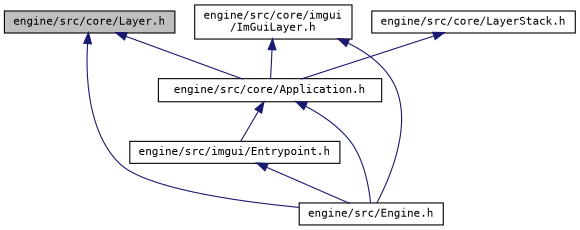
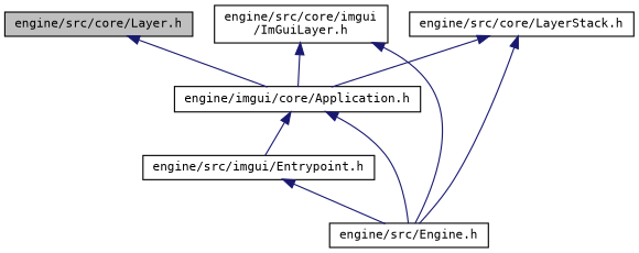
  digraph {
    fontname="DejaVu Sans Mono"
    node [color=black fillcolor=white fontname="DejaVu Sans Mono" fontsize=10 shape=record style=filled]
    edge [color=midnightblue dir=back fontname="DejaVu Sans Mono" fontsize=10 labelfontname=Helvetica labelfontsize=10 style=solid]
    n1 [fillcolor=grey75 fontcolor=black height=0.2 label="engine/src/core/Layer.h" width=0.4]
-   n2 [height=0.2 label="engine/src/core/Application.h" width=0.4]
+   n2 [height=0.2 label="engine/imgui/core/Application.h" width=0.4]
    n3 [height=0.2 label="engine/src/Engine.h" width=0.4]
    n4 [height=0.2 label="engine/src/imgui/Entrypoint.h" width=0.4]
    n5 [height=0.2 label="engine/src/core/imgui\l/ImGuiLayer.h" width=0.4]
    n6 [height=0.2 label="engine/src/core/LayerStack.h" width=0.4]
    n1 -> n2
-   n1 -> n3
+   n6 -> n3
    n2 -> n3
    n2 -> n4
    n4 -> n3
    n5 -> n2
    n5 -> n3
    n6 -> n2
  }
